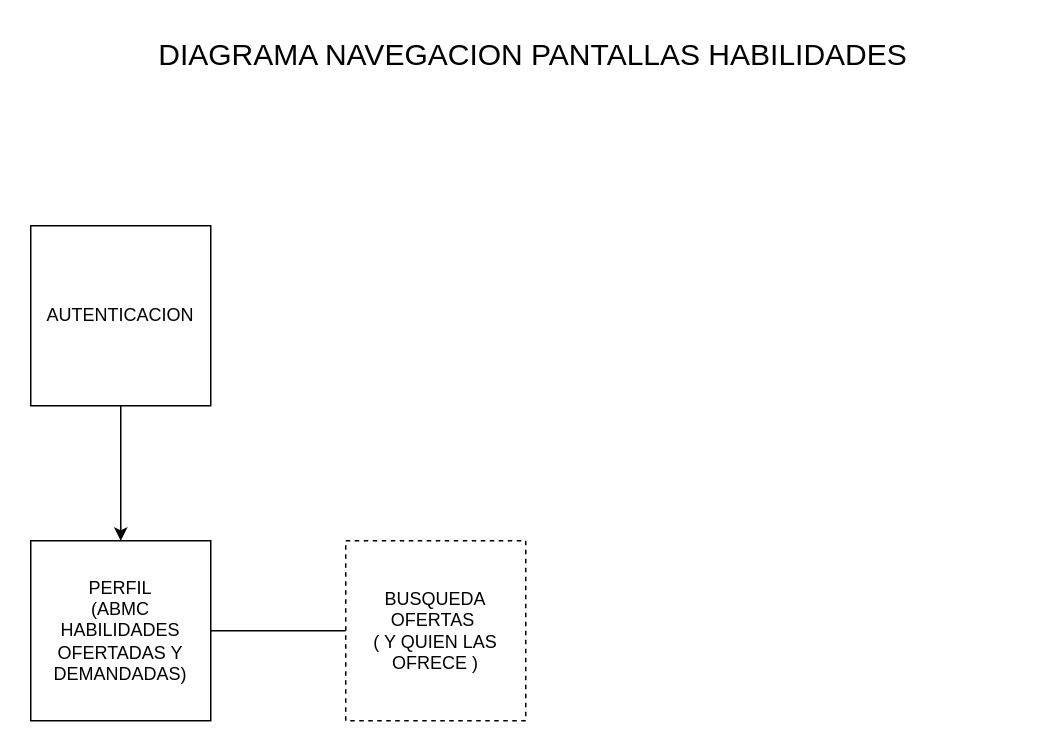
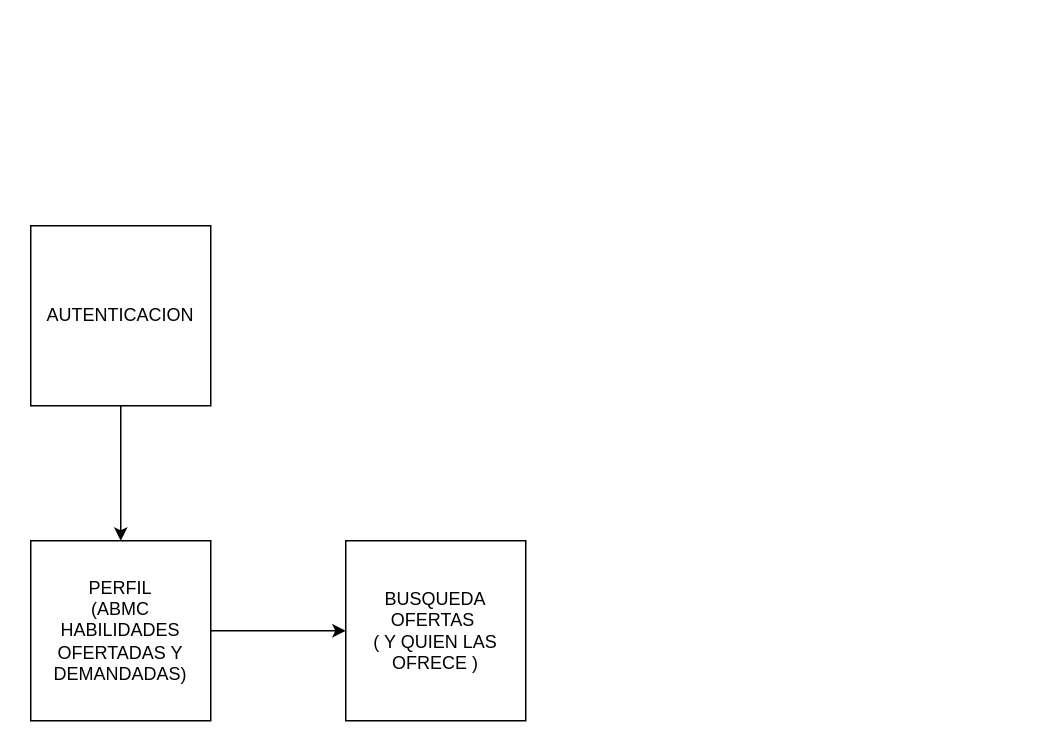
  <mxCell id="0" />
  <mxCell id="1" parent="0" />
- <mxCell id="2" value="&lt;font style=&quot;font-size: 20px;&quot;&gt;DIAGRAMA NAVEGACION PANTALLAS HABILIDADES&lt;/font&gt;" style="text;html=1;align=center;verticalAlign=middle;whiteSpace=wrap;rounded=0;" parent="1" vertex="1"><mxGeometry x="30" y="20" width="650" height="30" as="geometry" /></mxCell>
  <mxCell id="3" value="" style="edgeStyle=orthogonalEdgeStyle;rounded=0;orthogonalLoop=1;jettySize=auto;html=1;" parent="1" source="4" target="6" edge="1"><mxGeometry relative="1" as="geometry" /></mxCell>
  <mxCell id="4" value="AUTENTICACION" style="whiteSpace=wrap;html=1;aspect=fixed;" parent="1" vertex="1"><mxGeometry x="20" y="150" width="120" height="120" as="geometry" /></mxCell>
- <mxCell id="5" value="" style="edgeStyle=orthogonalEdgeStyle;rounded=0;orthogonalLoop=1;jettySize=auto;html=1;endArrow=none;" parent="1" source="6" target="7" edge="1"><mxGeometry relative="1" as="geometry" /></mxCell>
+ <mxCell id="5" value="" style="edgeStyle=orthogonalEdgeStyle;rounded=0;orthogonalLoop=1;jettySize=auto;html=1;" parent="1" source="6" target="7" edge="1"><mxGeometry relative="1" as="geometry" /></mxCell>
  <mxCell id="6" value="PERFIL&lt;div&gt;(ABMC&lt;/div&gt;&lt;div&gt;HABILIDADES OFERTADAS Y DEMANDADAS)&lt;/div&gt;" style="whiteSpace=wrap;html=1;aspect=fixed;" parent="1" vertex="1"><mxGeometry x="20" y="360" width="120" height="120" as="geometry" /></mxCell>
- <mxCell id="7" value="BUSQUEDA OFERTAS&amp;nbsp;&lt;div&gt;( Y QUIEN LAS OFRECE )&lt;/div&gt;" style="whiteSpace=wrap;html=1;aspect=fixed;dashed=1;" parent="1" vertex="1"><mxGeometry x="230" y="360" width="120" height="120" as="geometry" /></mxCell>
+ <mxCell id="7" value="BUSQUEDA OFERTAS&amp;nbsp;&lt;div&gt;( Y QUIEN LAS OFRECE )&lt;/div&gt;" style="whiteSpace=wrap;html=1;aspect=fixed;" parent="1" vertex="1"><mxGeometry x="230" y="360" width="120" height="120" as="geometry" /></mxCell>
